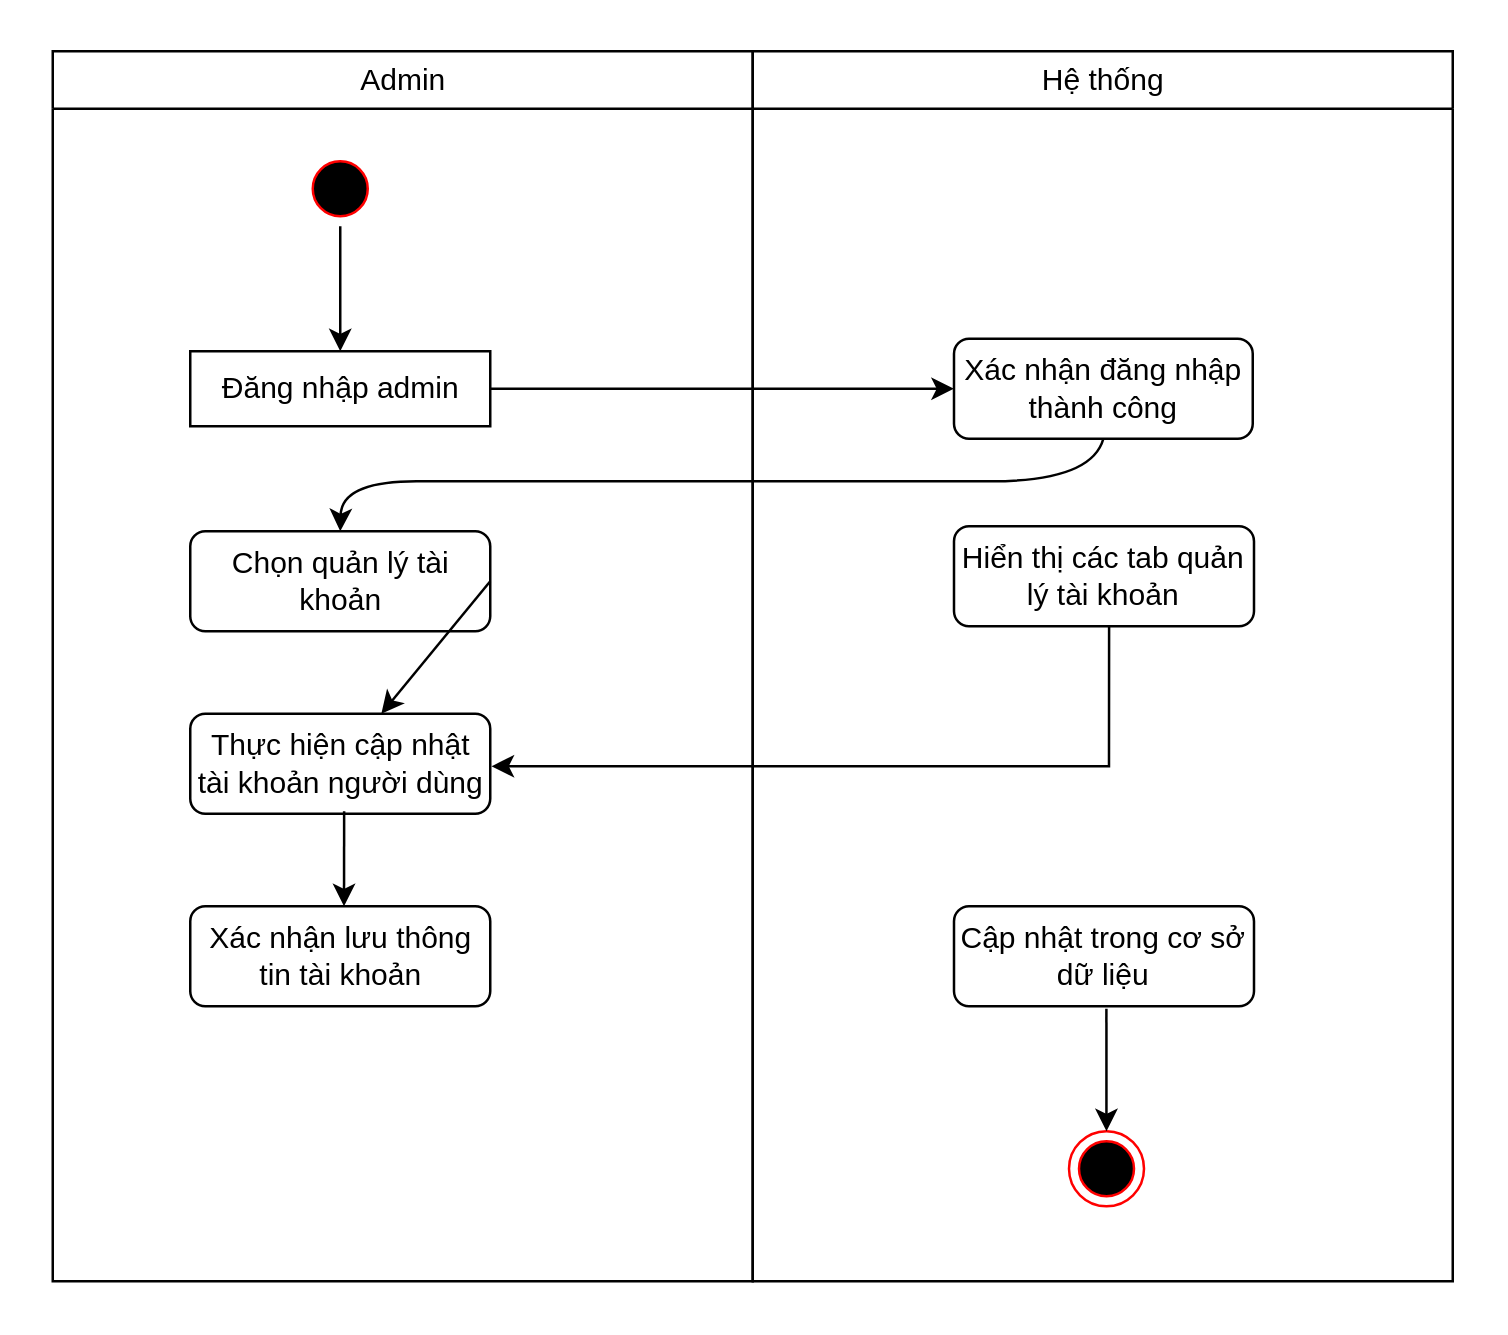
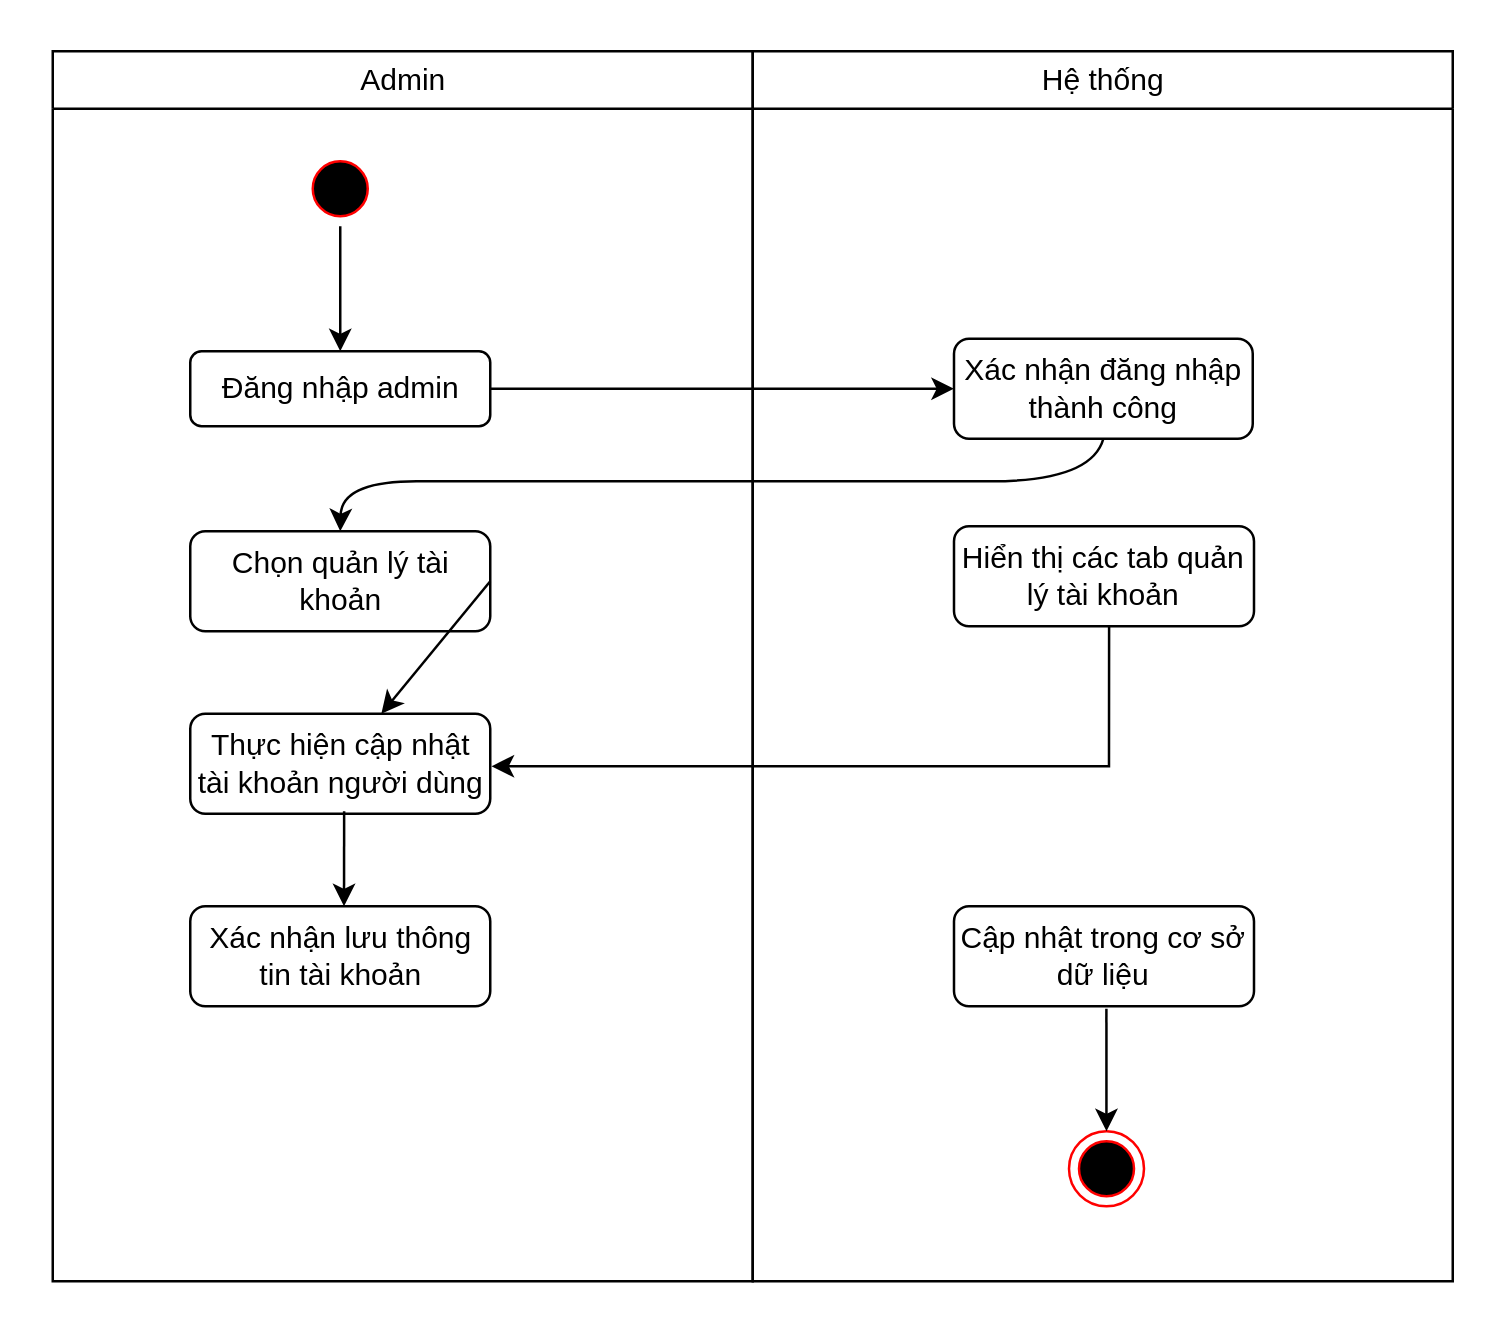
  <mxCell id="0" />
  <mxCell id="1" parent="0" />
  <mxCell id="2" value="Admin" style="swimlane;whiteSpace=wrap;fontStyle=0" parent="1" vertex="1"><mxGeometry x="20.5" y="20" width="280" height="492" as="geometry" /></mxCell>
  <mxCell id="3" value="" style="ellipse;shape=startState;fillColor=#000000;strokeColor=#ff0000;" parent="2" vertex="1"><mxGeometry x="100" y="40" width="30" height="30" as="geometry" /></mxCell>
- <mxCell id="4" value="Đăng nhập admin" style="whiteSpace=wrap;html=1;rounded=0;" parent="2" vertex="1"><mxGeometry x="55" y="120" width="120" height="30" as="geometry" /></mxCell>
+ <mxCell id="4" value="Đăng nhập admin" style="rounded=1;whiteSpace=wrap;html=1;" parent="2" vertex="1"><mxGeometry x="55" y="120" width="120" height="30" as="geometry" /></mxCell>
  <mxCell id="5" value="" style="endArrow=classic;html=1;rounded=0;exitX=0.5;exitY=1;exitDx=0;exitDy=0;entryX=0.5;entryY=0;entryDx=0;entryDy=0;" parent="2" source="3" target="4" edge="1"><mxGeometry width="50" height="50" relative="1" as="geometry"><mxPoint x="235.5" y="282" as="sourcePoint" /><mxPoint x="285.5" y="232" as="targetPoint" /></mxGeometry></mxCell>
  <mxCell id="6" value="Chọn quản lý tài khoản" style="rounded=1;whiteSpace=wrap;html=1;" parent="2" vertex="1"><mxGeometry x="55" y="192" width="120" height="40" as="geometry" /></mxCell>
  <mxCell id="7" value="Thực hiện cập nhật tài khoản người dùng" style="rounded=1;whiteSpace=wrap;html=1;" parent="2" vertex="1"><mxGeometry x="55" y="265" width="120" height="40" as="geometry" /></mxCell>
  <mxCell id="8" value="Xác nhận lưu thông tin tài khoản" style="rounded=1;whiteSpace=wrap;html=1;" parent="2" vertex="1"><mxGeometry x="55" y="342" width="120" height="40" as="geometry" /></mxCell>
  <mxCell id="9" value="" style="endArrow=classic;html=1;rounded=0;exitX=0.513;exitY=0.975;exitDx=0;exitDy=0;exitPerimeter=0;" parent="2" source="7" edge="1"><mxGeometry width="50" height="50" relative="1" as="geometry"><mxPoint x="235.5" y="372" as="sourcePoint" /><mxPoint x="116.5" y="342" as="targetPoint" /></mxGeometry></mxCell>
  <mxCell id="10" value="Hệ thống" style="swimlane;whiteSpace=wrap;fontStyle=0" parent="1" vertex="1"><mxGeometry x="300.5" y="20" width="280" height="492" as="geometry" /></mxCell>
  <mxCell id="11" value="" style="edgeStyle=elbowEdgeStyle;elbow=horizontal;verticalAlign=bottom;endArrow=open;endSize=8;strokeColor=#FF0000;endFill=1;rounded=0" parent="10" edge="1"><mxGeometry x="130" y="90" as="geometry"><mxPoint x="130" y="135" as="targetPoint" /><mxPoint x="147.5" y="135" as="sourcePoint" /></mxGeometry></mxCell>
  <mxCell id="12" value="Xác nhận đăng nhập thành công" style="rounded=1;whiteSpace=wrap;html=1;" parent="10" vertex="1"><mxGeometry x="80.5" y="115" width="119.5" height="40" as="geometry" /></mxCell>
  <mxCell id="13" value="Hiển thị các tab quản lý tài khoản" style="rounded=1;whiteSpace=wrap;html=1;" parent="10" vertex="1"><mxGeometry x="80.5" y="190" width="120" height="40" as="geometry" /></mxCell>
  <mxCell id="14" value="Cập nhật trong cơ sở dữ liệu" style="rounded=1;whiteSpace=wrap;html=1;" parent="10" vertex="1"><mxGeometry x="80.5" y="342" width="120" height="40" as="geometry" /></mxCell>
  <mxCell id="15" value="" style="ellipse;html=1;shape=endState;fillColor=#000000;strokeColor=#ff0000;" parent="10" vertex="1"><mxGeometry x="126.5" y="432" width="30" height="30" as="geometry" /></mxCell>
  <mxCell id="16" value="" style="endArrow=classic;html=1;rounded=0;entryX=0.5;entryY=0;entryDx=0;entryDy=0;exitX=0.508;exitY=1.025;exitDx=0;exitDy=0;exitPerimeter=0;" parent="10" source="14" target="15" edge="1"><mxGeometry width="50" height="50" relative="1" as="geometry"><mxPoint x="-34.5" y="372" as="sourcePoint" /><mxPoint x="15.5" y="322" as="targetPoint" /></mxGeometry></mxCell>
  <mxCell id="17" value="" style="endArrow=classic;html=1;rounded=0;entryX=0;entryY=0.5;entryDx=0;entryDy=0;exitX=1;exitY=0.5;exitDx=0;exitDy=0;" parent="1" source="4" target="12" edge="1"><mxGeometry width="50" height="50" relative="1" as="geometry"><mxPoint x="206" y="162" as="sourcePoint" /><mxPoint x="306" y="252" as="targetPoint" /></mxGeometry></mxCell>
  <mxCell id="18" value="" style="curved=1;endArrow=classic;html=1;rounded=0;entryX=0.5;entryY=0;entryDx=0;entryDy=0;exitX=0.5;exitY=1;exitDx=0;exitDy=0;" parent="1" source="12" target="6" edge="1"><mxGeometry width="50" height="50" relative="1" as="geometry"><mxPoint x="256" y="302" as="sourcePoint" /><mxPoint x="306" y="252" as="targetPoint" /><Array as="points"><mxPoint x="436" y="192" /><mxPoint x="356" y="192" /><mxPoint x="256" y="192" /><mxPoint x="196" y="192" /><mxPoint x="136" y="192" /></Array></mxGeometry></mxCell>
  <mxCell id="19" value="" style="endArrow=classic;html=1;rounded=0;exitX=1;exitY=0.5;exitDx=0;exitDy=0;" parent="1" source="6" target="7" edge="1"><mxGeometry width="50" height="50" relative="1" as="geometry"><mxPoint x="256" y="302" as="sourcePoint" /><mxPoint x="306" y="252" as="targetPoint" /></mxGeometry></mxCell>
  <mxCell id="20" value="" style="endArrow=classic;html=1;rounded=0;entryX=1.004;entryY=0.525;entryDx=0;entryDy=0;entryPerimeter=0;exitX=0.517;exitY=1;exitDx=0;exitDy=0;exitPerimeter=0;" parent="1" source="13" target="7" edge="1"><mxGeometry width="50" height="50" relative="1" as="geometry"><mxPoint x="256" y="312" as="sourcePoint" /><mxPoint x="306" y="262" as="targetPoint" /><Array as="points"><mxPoint x="443" y="306" /></Array></mxGeometry></mxCell>
